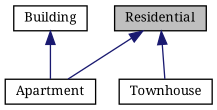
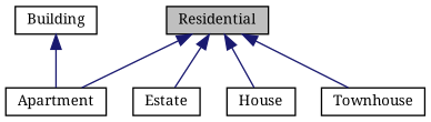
  digraph {
    fontname="Noto Serif"
    node [color=black fillcolor=white fontname="Noto Serif" fontsize=10 shape=record style=filled]
    edge [color=midnightblue dir=back fontname="Noto Serif" fontsize=10 labelfontname=Helvetica labelfontsize=10 style=solid]
    n1 [fillcolor=grey75 fontcolor=black height=0.2 label=Residential width=0.4]
    n2 [height=0.2 label=Apartment width=0.4]
+   n3 [height=0.2 label=Estate width=0.4]
+   n4 [height=0.2 label=House width=0.4]
    n5 [height=0.2 label=Townhouse width=0.4]
    n6 [height=0.2 label=Building width=0.4]
    n1 -> n2
+   n1 -> n3
+   n1 -> n4
    n1 -> n5
    n6 -> n2
  }
